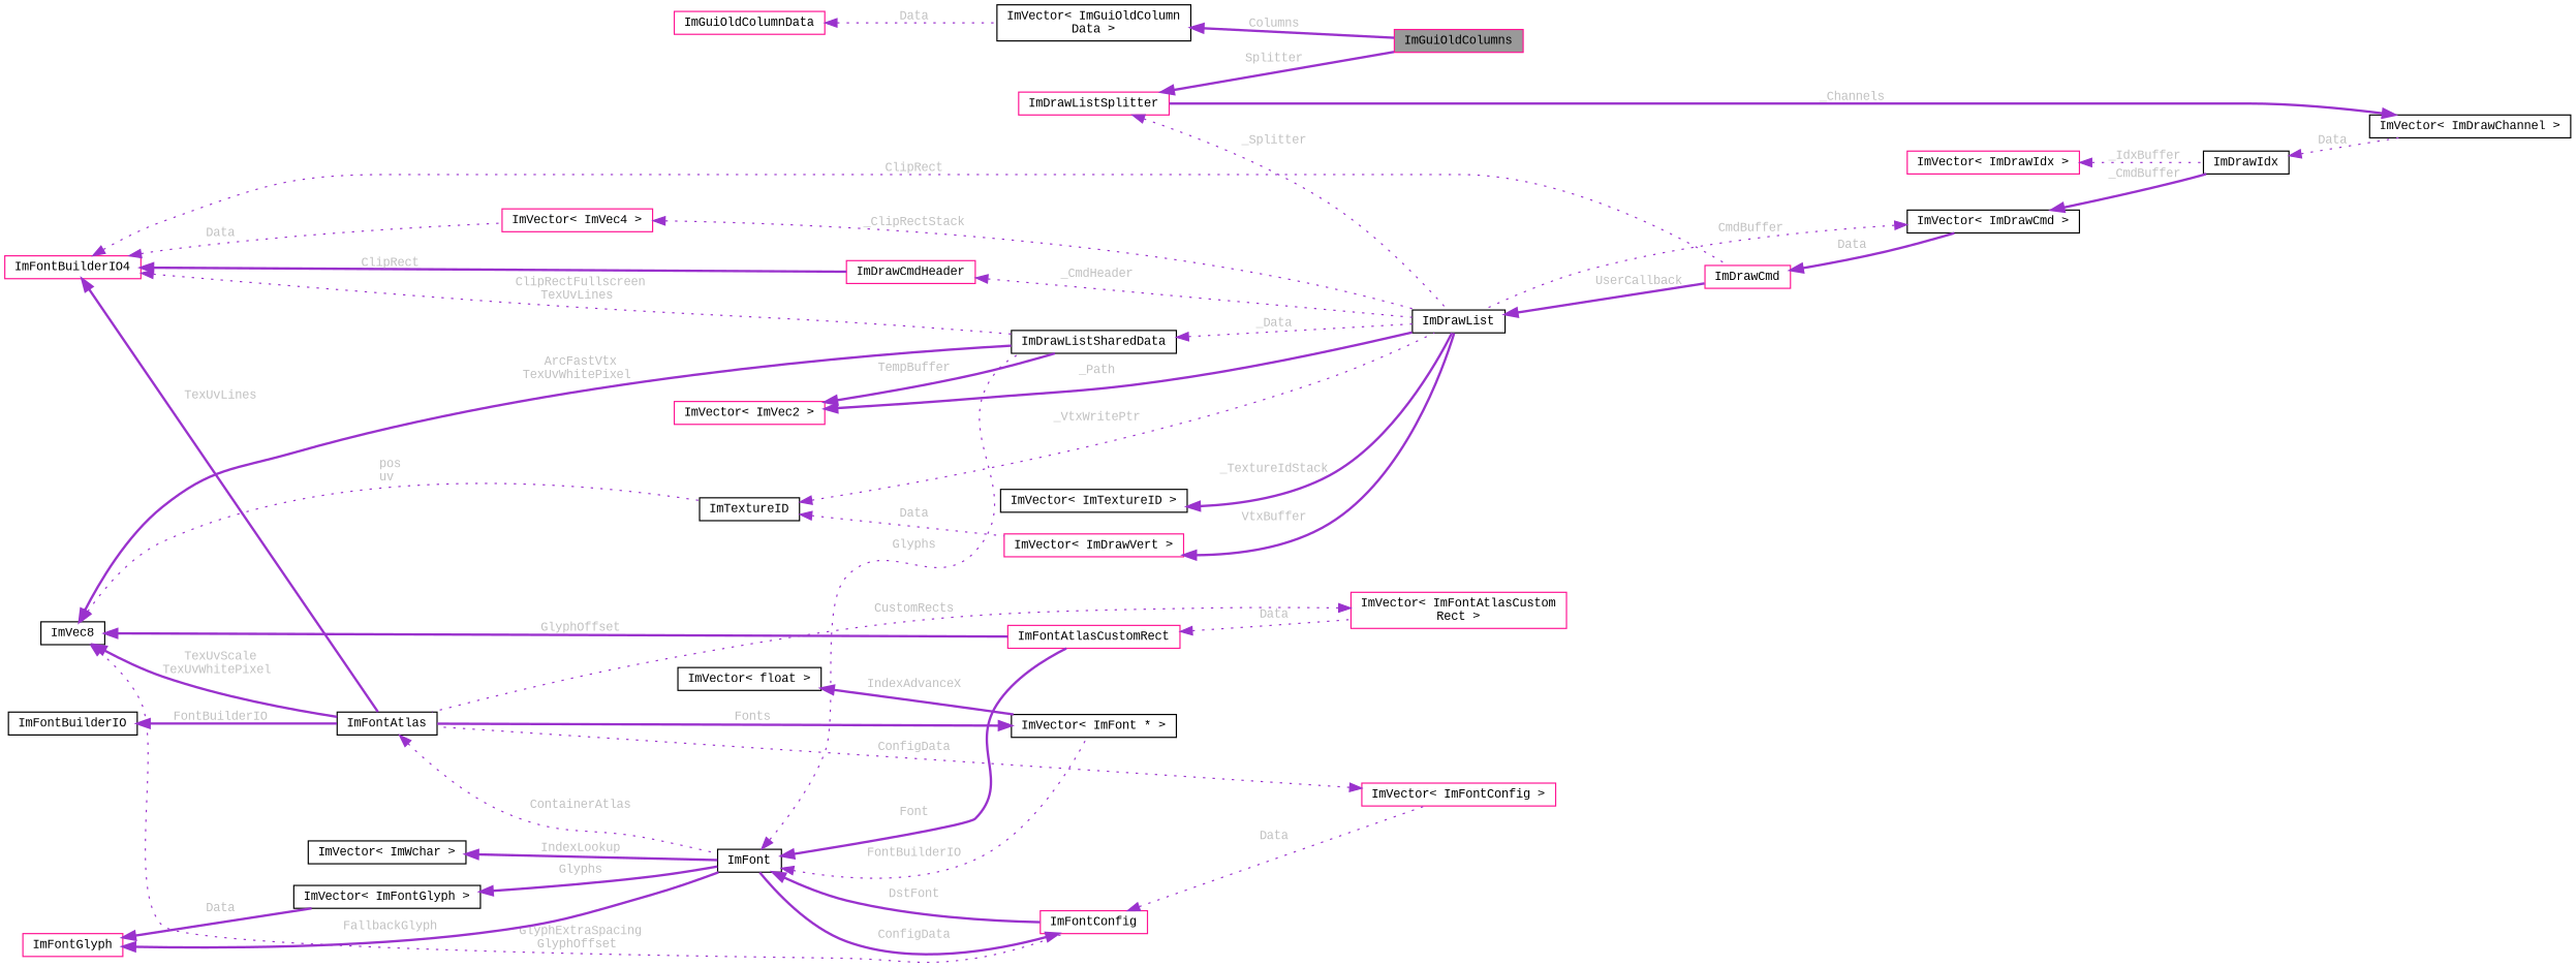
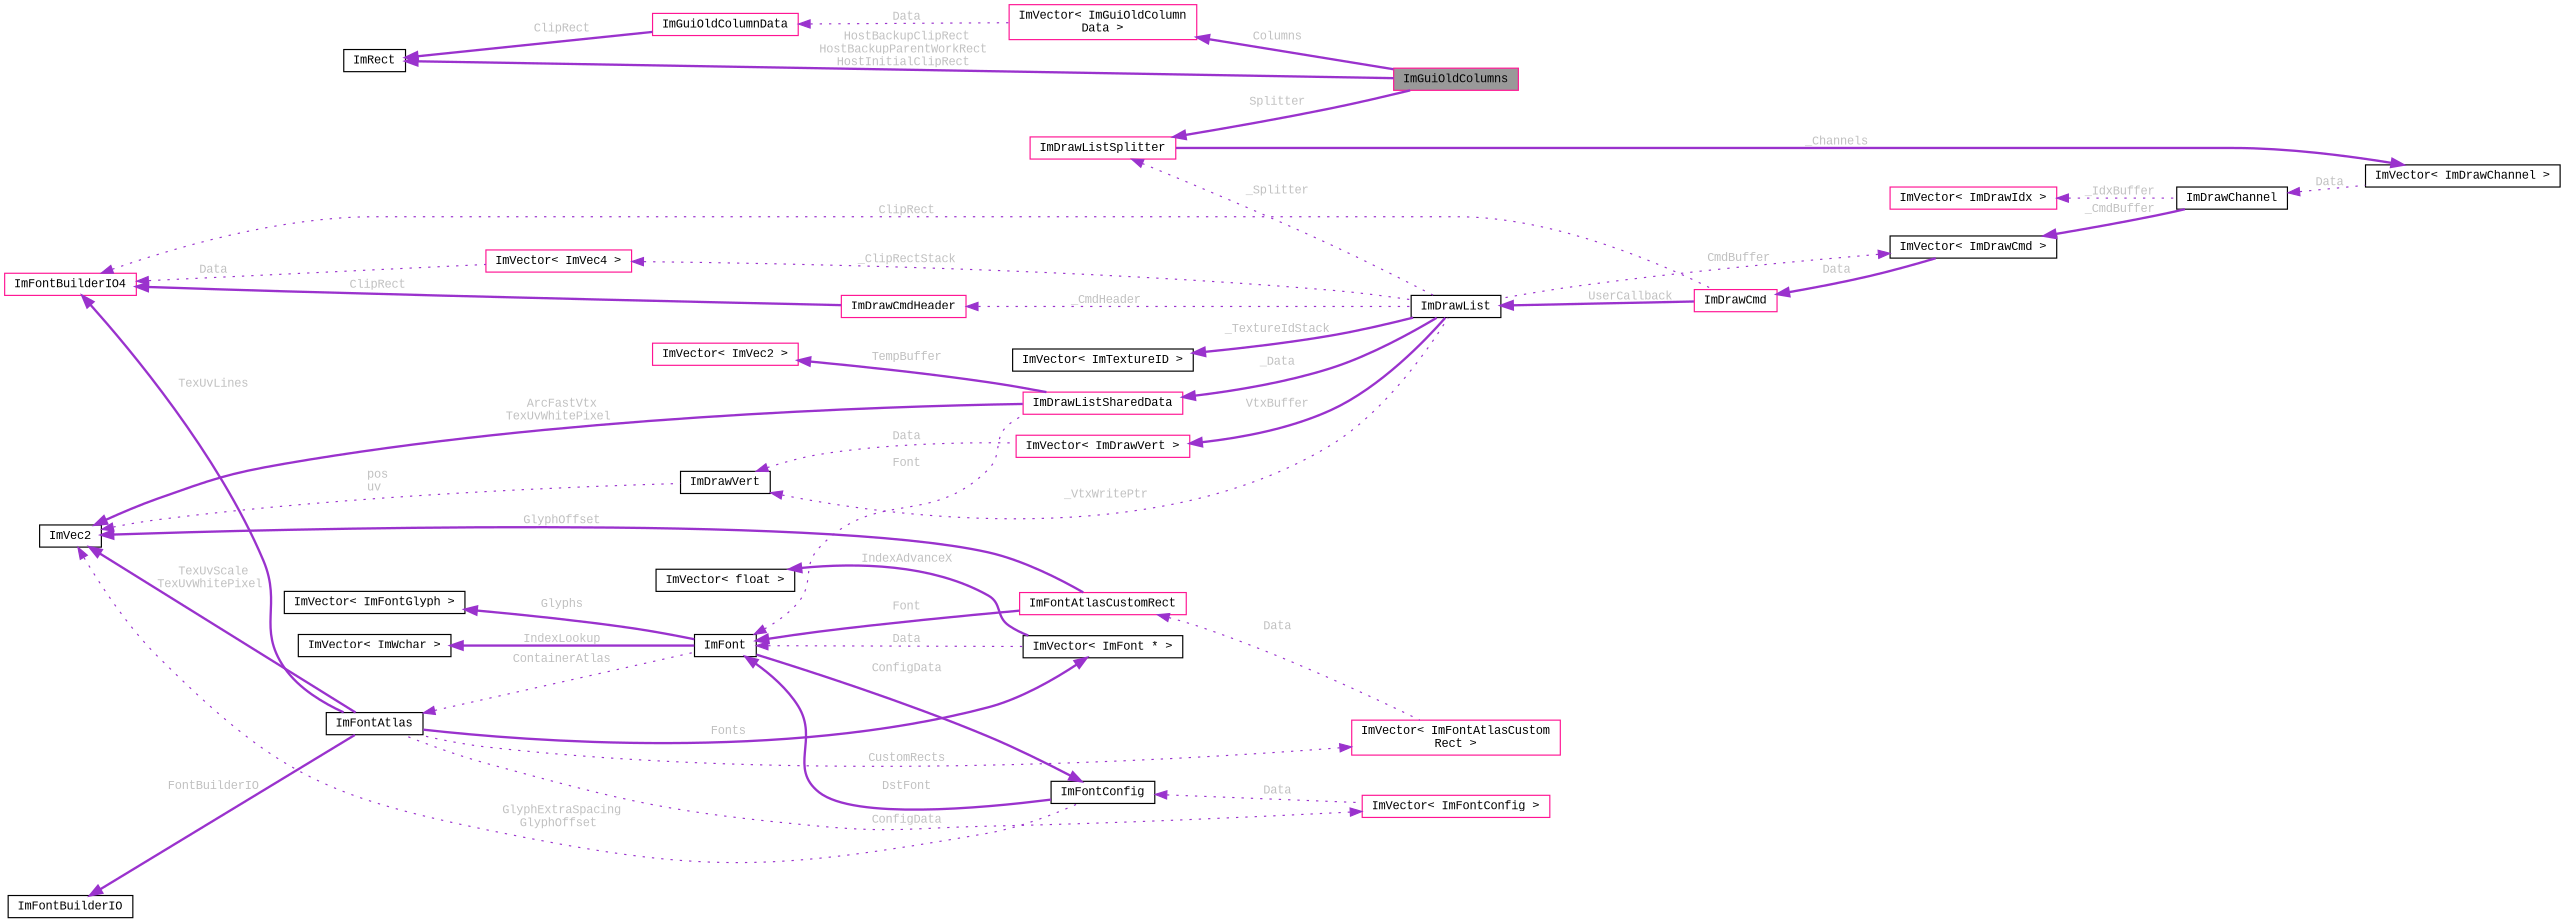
  digraph {
    fontname="Liberation Mono"
    rankdir=LR
    node [color=black fillcolor=white fontname="Liberation Mono" fontsize=10 shape=box style=filled]
    edge [color=darkorchid3 dir=back fontcolor=grey fontname="Liberation Mono" fontsize=10 labelfontname=Helvetica labelfontsize=10 style=bold]
    n1 [color=deeppink fillcolor=grey60 fontcolor=black height=0.2 label=ImGuiOldColumns width=0.4]
+   n2 [height=0.2 label=ImRect width=0.4]
    n3 [color=deeppink height=0.2 label=ImGuiOldColumnData width=0.4]
-   n4 [height=0.2 label="ImVector\< ImGuiOldColumn\lData \>" width=0.4]
-   n5 [height=0.2 label=ImVec8 width=0.4]
-   n6 [height=0.2 label=ImTextureID width=0.4]
-   n7 [height=0.2 label=ImDrawListSharedData width=0.4]
+   n4 [color=deeppink height=0.2 label="ImVector\< ImGuiOldColumn\lData \>" width=0.4]
+   n5 [height=0.2 label=ImVec2 width=0.4]
+   n6 [height=0.2 label=ImDrawVert width=0.4]
+   n7 [color=deeppink height=0.2 label=ImDrawListSharedData width=0.4]
    n8 [height=0.2 label=ImFontAtlas width=0.4]
    n9 [color=deeppink height=0.2 label=ImFontAtlasCustomRect width=0.4]
-   n10 [color=deeppink height=0.2 label=ImFontConfig width=0.4]
+   n10 [height=0.2 label=ImFontConfig width=0.4]
    n11 [height=0.2 label=ImDrawList width=0.4]
    n12 [color=deeppink height=0.2 label="ImVector\< ImDrawVert \>" width=0.4]
    n13 [height=0.2 label=ImFont width=0.4]
    n14 [color=deeppink height=0.2 label="ImVector\< ImFontAtlasCustom\lRect \>" width=0.4]
    n15 [color=deeppink height=0.2 label="ImVector\< ImFontConfig \>" width=0.4]
    n16 [color=deeppink height=0.2 label="ImVector\< ImVec2 \>" width=0.4]
    n17 [color=deeppink height=0.2 label=ImDrawListSplitter width=0.4]
    n18 [color=deeppink height=0.2 label=ImDrawCmd width=0.4]
    n19 [height=0.2 label="ImVector\< ImDrawChannel \>" width=0.4]
-   n20 [height=0.2 label=ImDrawIdx width=0.4]
+   n20 [height=0.2 label=ImDrawChannel width=0.4]
    n21 [height=0.2 label="ImVector\< ImDrawCmd \>" width=0.4]
    n22 [color=deeppink height=0.2 label=ImFontBuilderIO4 width=0.4]
    n23 [color=deeppink height=0.2 label="ImVector\< ImVec4 \>" width=0.4]
    n24 [color=deeppink height=0.2 label=ImDrawCmdHeader width=0.4]
    n25 [color=deeppink height=0.2 label="ImVector\< ImDrawIdx \>" width=0.4]
    n26 [height=0.2 label="ImVector\< ImFont * \>" width=0.4]
    n27 [height=0.2 label="ImVector\< float \>" width=0.4]
    n28 [height=0.2 label="ImVector\< ImWchar \>" width=0.4]
    n29 [height=0.2 label="ImVector\< ImFontGlyph \>" width=0.4]
-   n30 [color=deeppink height=0.2 label=ImFontGlyph width=0.4]
    n31 [height=0.2 label=ImFontBuilderIO width=0.4]
    n32 [height=0.2 label="ImVector\< ImTextureID \>" width=0.4]
+   n2 -> n1 [label=" HostBackupClipRect\nHostBackupParentWorkRect\nHostInitialClipRect"]
+   n2 -> n3 [label=" ClipRect"]
    n3 -> n4 [label=" Data" style=dotted]
    n4 -> n1 [label=" Columns"]
    n5 -> n6 [label=" pos\nuv" style=dotted]
    n5 -> n7 [label=" ArcFastVtx\nTexUvWhitePixel"]
    n5 -> n8 [label=" TexUvScale\nTexUvWhitePixel"]
    n5 -> n9 [label=" GlyphOffset"]
    n5 -> n10 [label=" GlyphExtraSpacing\nGlyphOffset" style=dotted]
    n6 -> n11 [label=" _VtxWritePtr" style=dotted]
    n6 -> n12 [label=" Data" style=dotted]
-   n7 -> n11 [label=" _Data" style=dotted]
+   n7 -> n11 [label=" _Data"]
    n8 -> n13 [label=" ContainerAtlas" style=dotted]
    n9 -> n14 [label=" Data" style=dotted]
    n10 -> n13 [label=" ConfigData"]
    n10 -> n15 [label=" Data" style=dotted]
    n11 -> n18 [label=" UserCallback"]
    n12 -> n11 [label=" VtxBuffer"]
-   n13 -> n7 [label=" Glyphs" style=dotted]
+   n13 -> n7 [label=" Font" style=dotted]
    n13 -> n9 [label=" Font"]
    n13 -> n10 [label=" DstFont"]
-   n13 -> n26 [label=" FontBuilderIO" style=dotted]
+   n13 -> n26 [label=" Data" style=dotted]
    n14 -> n8 [label=" CustomRects" style=dotted]
    n15 -> n8 [label=" ConfigData" style=dotted]
    n16 -> n7 [label=" TempBuffer"]
-   n16 -> n11 [label=" _Path"]
    n17 -> n1 [label=" Splitter"]
    n17 -> n11 [label=" _Splitter" style=dotted]
    n18 -> n21 [label=" Data"]
    n19 -> n17 [label=" _Channels"]
    n20 -> n19 [label=" Data" style=dotted]
    n21 -> n11 [label=" CmdBuffer" style=dotted]
    n21 -> n20 [label=" _CmdBuffer"]
-   n22 -> n7 [label=" ClipRectFullscreen\nTexUvLines" style=dotted]
    n22 -> n8 [label=" TexUvLines"]
    n22 -> n18 [label=" ClipRect" style=dotted]
    n22 -> n23 [label=" Data" style=dotted]
    n22 -> n24 [label=" ClipRect"]
    n23 -> n11 [label=" _ClipRectStack" style=dotted]
    n24 -> n11 [label=" _CmdHeader" style=dotted]
    n25 -> n20 [label=" _IdxBuffer" style=dotted]
    n26 -> n8 [label=" Fonts"]
    n27 -> n26 [label=" IndexAdvanceX"]
    n28 -> n13 [label=" IndexLookup"]
    n29 -> n13 [label=" Glyphs"]
-   n30 -> n13 [label=" FallbackGlyph"]
-   n30 -> n29 [label=" Data"]
    n31 -> n8 [label=" FontBuilderIO"]
    n32 -> n11 [label=" _TextureIdStack"]
  }
